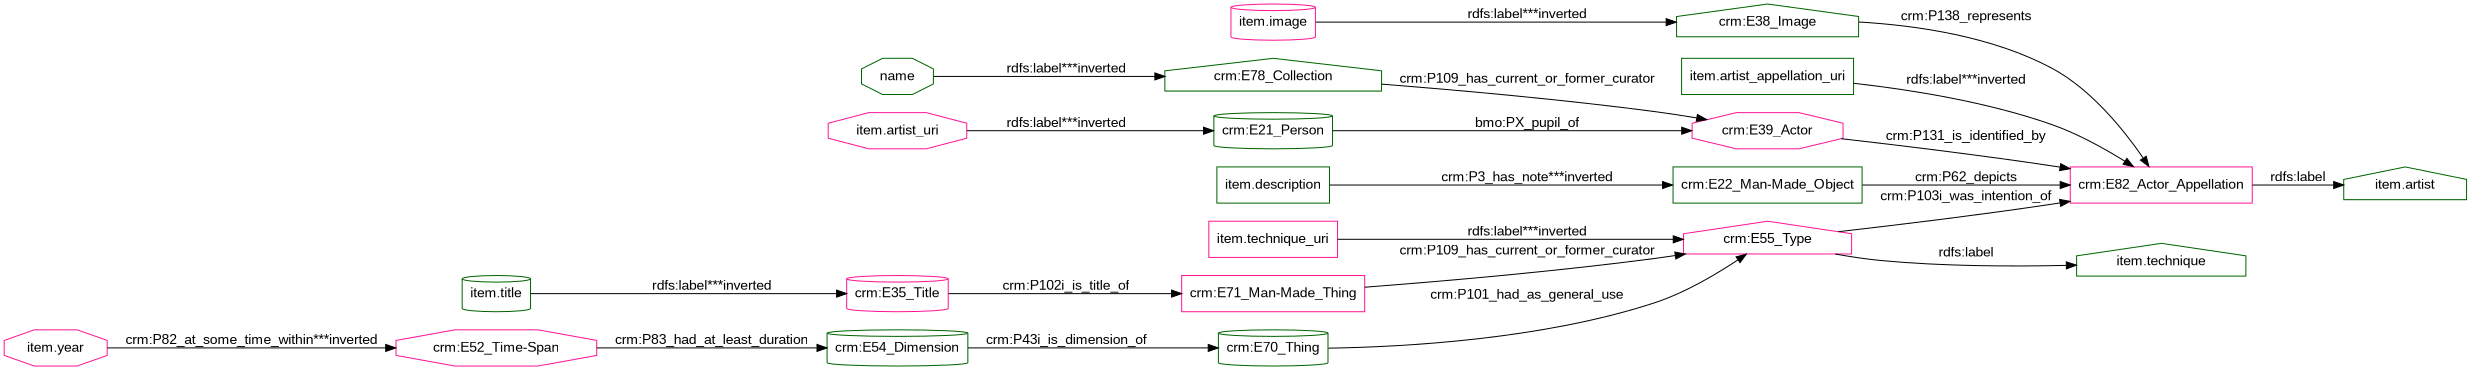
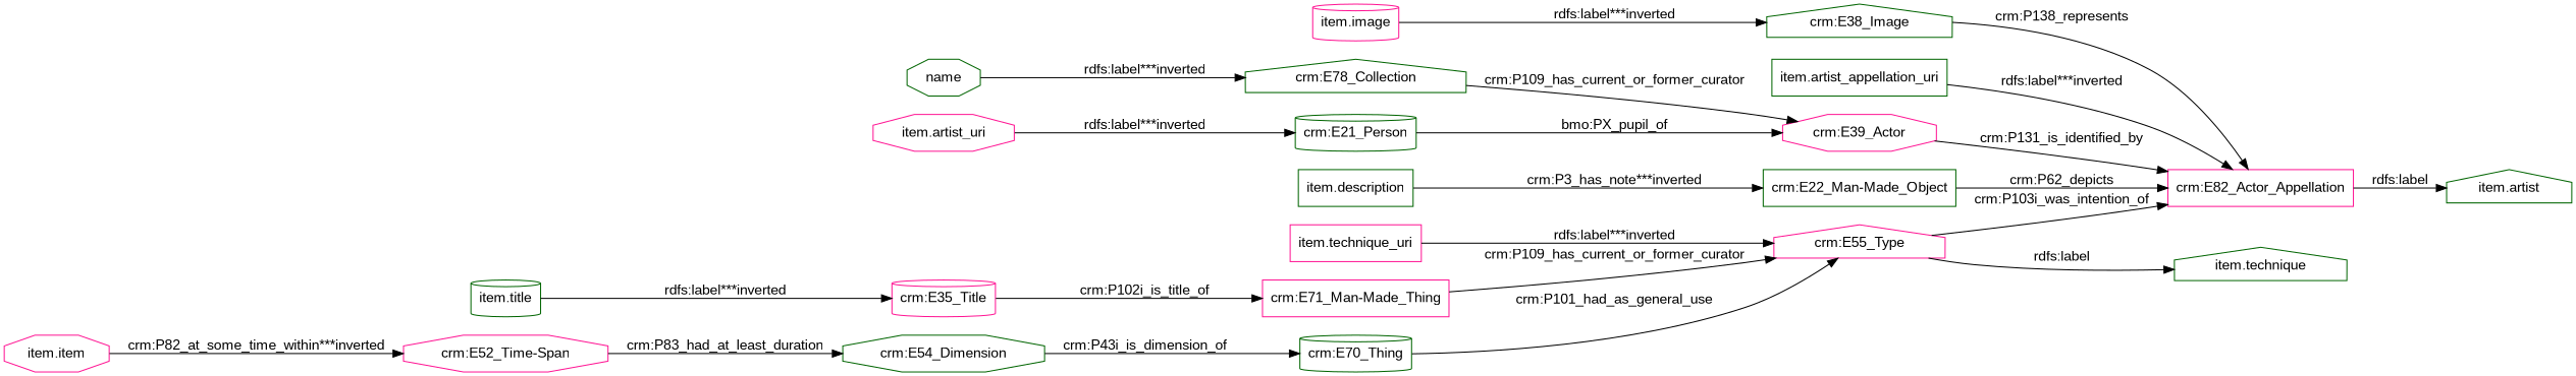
  digraph {
    fontname="Liberation Sans"
    rankdir=LR
    node [color=darkgreen fontname="Liberation Sans" shape=octagon type=class_uri]
    edge [fontname="Liberation Sans" type=st_property_uri weight=1]
    n1 [label="crm:E21_Person" shape=cylinder]
    n2 [color=deeppink label="crm:E39_Actor"]
    n3 [color=deeppink label="crm:E82_Actor_Appellation" shape=box]
    n4 [label="item.artist" shape=house type=attribute_name]
    n5 [label="crm:E22_Man-Made_Object" shape=box]
    n6 [color=deeppink label="crm:E35_Title" shape=cylinder]
    n7 [color=deeppink label="crm:E71_Man-Made_Thing" shape=box]
    n8 [color=deeppink label="crm:E55_Type" shape=house]
    n9 [label="item.technique" shape=house type=attribute_name]
    n10 [label="crm:E38_Image" shape=house]
    n11 [color=deeppink label="crm:E52_Time-Span"]
-   n12 [label="crm:E54_Dimension" shape=cylinder]
+   n12 [label="crm:E54_Dimension"]
    n13 [label="crm:E70_Thing" shape=cylinder]
    n14 [label="crm:E78_Collection" shape=house]
    n15 [label="item.artist_appellation_uri" shape=box type=attribute_name]
    n16 [color=deeppink label="item.artist_uri" type=attribute_name]
    n17 [label="item.description" shape=box type=attribute_name]
    n18 [color=deeppink label="item.image" shape=cylinder type=attribute_name]
    n19 [color=deeppink label="item.technique_uri" shape=box type=attribute_name]
    n20 [label="item.title" shape=cylinder type=attribute_name]
-   n21 [color=deeppink label="item.year" type=attribute_name]
+   n21 [color=deeppink label="item.item" type=attribute_name]
    n22 [label=name type=attribute_name]
    n1 -> n2 [label="bmo:PX_pupil_of" type=direct_property_uri]
    n2 -> n3 [label="crm:P131_is_identified_by" type=direct_property_uri]
    n3 -> n4 [label="rdfs:label" weight=""]
    n5 -> n3 [label="crm:P62_depicts" type=inherited weight=4]
    n6 -> n7 [label="crm:P102i_is_title_of" type=direct_property_uri]
    n7 -> n8 [label="crm:P109_has_current_or_former_curator" type=direct_property_uri]
    n8 -> n3 [label="crm:P103i_was_intention_of" type=inherited weight=4]
    n8 -> n9 [label="rdfs:label" weight=""]
    n10 -> n3 [label="crm:P138_represents" type=inherited weight=4]
    n11 -> n12 [label="crm:P83_had_at_least_duration" type=direct_property_uri]
    n12 -> n13 [label="crm:P43i_is_dimension_of" type=direct_property_uri]
    n13 -> n8 [label="crm:P101_had_as_general_use" type=direct_property_uri]
    n14 -> n2 [label="crm:P109_has_current_or_former_curator" type=direct_property_uri]
    n15 -> n3 [label="rdfs:label***inverted"]
    n16 -> n1 [label="rdfs:label***inverted"]
    n17 -> n5 [label="crm:P3_has_note***inverted"]
    n18 -> n10 [label="rdfs:label***inverted"]
    n19 -> n8 [label="rdfs:label***inverted"]
    n20 -> n6 [label="rdfs:label***inverted"]
    n21 -> n11 [label="crm:P82_at_some_time_within***inverted"]
    n22 -> n14 [label="rdfs:label***inverted"]
  }
